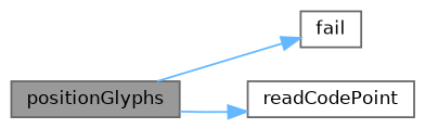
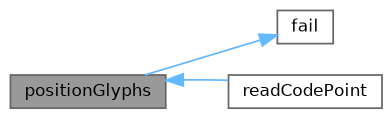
  digraph {
    rankdir=LR
    node [color=grey40 fillcolor=white fontname=Helvetica fontsize=10 shape=box style=filled]
    edge [color=steelblue1 fontname=Helvetica fontsize=10 labelfontname=Helvetica labelfontsize=10 style=solid]
    n1 [color=gray40 fillcolor=grey60 fontcolor=black height=0.2 label=positionGlyphs width=0.4]
    n2 [height=0.2 label=fail width=0.4]
    n3 [height=0.2 label=readCodePoint width=0.4]
    n1 -> n2
-   n1 -> n3
+   n3 -> n1
  }
